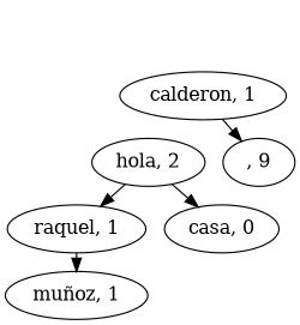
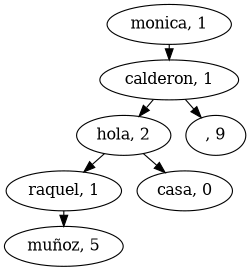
  digraph {
    compound=true
    nodesep=0.20
    ranksep=0.20
    edge [color=black dir=fordware]
+   "monica, 1"
    "calderon, 1"
    "raquel, 1"
-   "muñoz, 1"
+   "muñoz, 1" [label="muñoz, 5"]
    "hola, 2"
    n6 [label=", 9"]
    n7 [label="casa, 0"]
+   "monica, 1" -> "calderon, 1"
+   "calderon, 1" -> "hola, 2"
    "calderon, 1" -> n6
    "raquel, 1" -> "muñoz, 1"
    "hola, 2" -> "raquel, 1"
    "hola, 2" -> n7
  }
